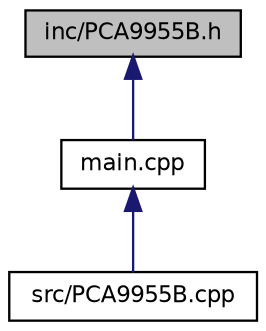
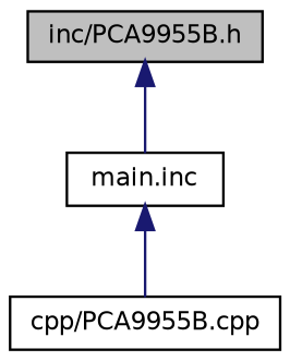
  digraph {
    node [color=black fillcolor=white fontname=Helvetica fontsize=10 shape=record style=filled]
    edge [color=midnightblue dir=back fontname=Helvetica fontsize=10 labelfontname=Helvetica labelfontsize=10 style=solid]
    n1 [fillcolor=grey75 fontcolor=black height=0.2 label="inc/PCA9955B.h" width=0.4]
-   n2 [height=0.2 label="main.cpp" width=0.4]
-   n3 [height=0.2 label="src/PCA9955B.cpp" width=0.4]
+   n2 [height=0.2 label="main.inc" width=0.4]
+   n3 [height=0.2 label="cpp/PCA9955B.cpp" width=0.4]
    n1 -> n2
    n2 -> n3
  }
